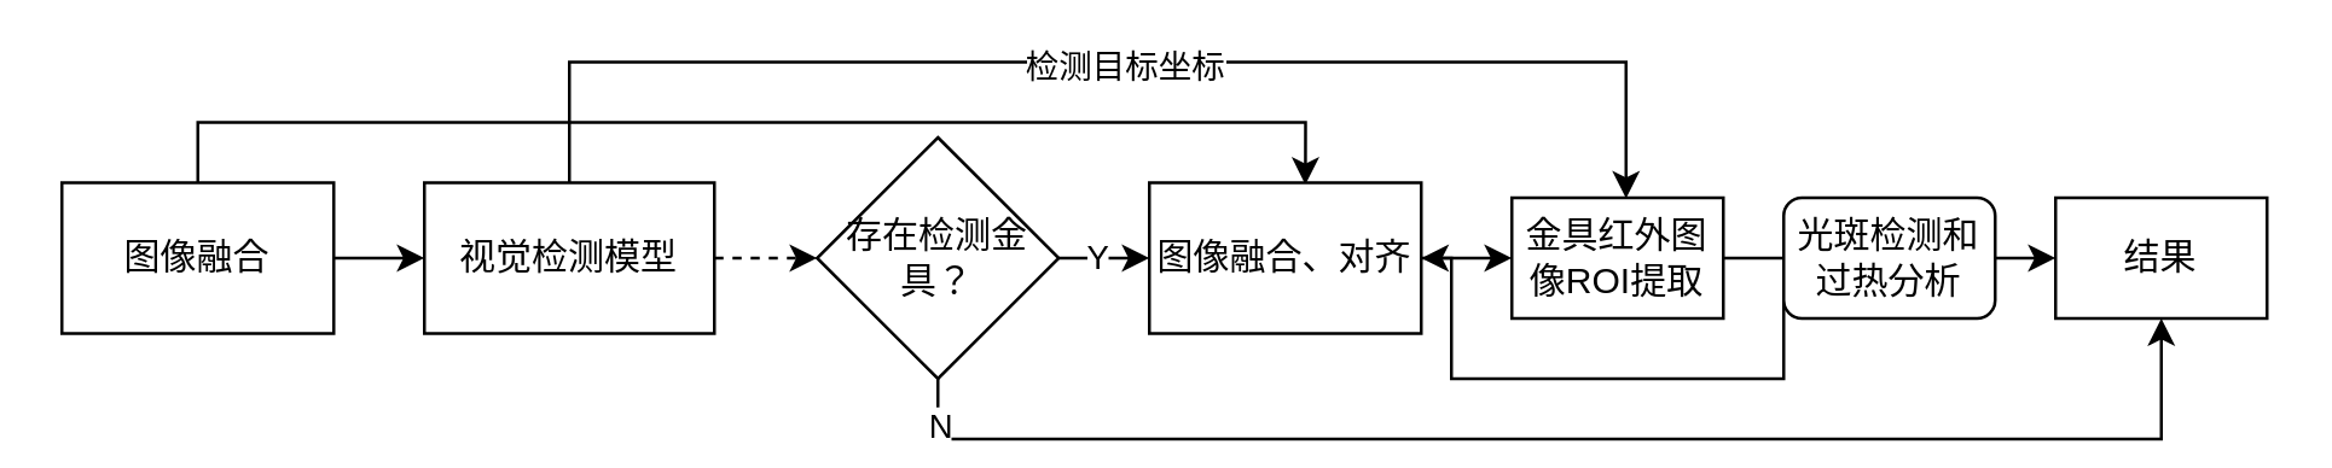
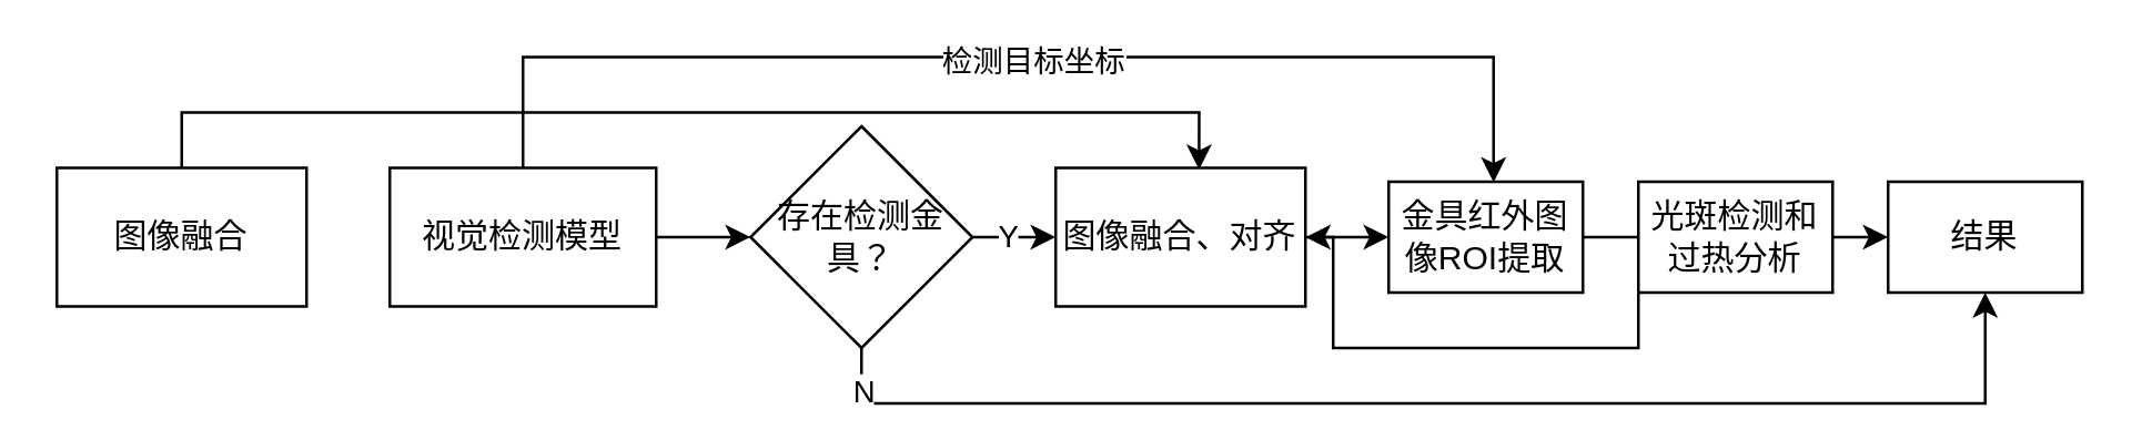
  <mxCell id="0" />
  <mxCell id="1" parent="0" />
- <mxCell id="2" style="edgeStyle=orthogonalEdgeStyle;rounded=0;orthogonalLoop=1;jettySize=auto;html=1;exitX=1;exitY=0.5;exitDx=0;exitDy=0;entryX=0;entryY=0.5;entryDx=0;entryDy=0;" edge="1" parent="1" source="4" target="8"><mxGeometry relative="1" as="geometry" /></mxCell>
  <mxCell id="3" style="edgeStyle=orthogonalEdgeStyle;rounded=0;orthogonalLoop=1;jettySize=auto;html=1;exitX=0.5;exitY=0;exitDx=0;exitDy=0;entryX=0.574;entryY=0.013;entryDx=0;entryDy=0;entryPerimeter=0;" edge="1" parent="1" source="4" target="15"><mxGeometry relative="1" as="geometry" /></mxCell>
  <mxCell id="4" value="图像融合" style="rounded=0;whiteSpace=wrap;html=1;" vertex="1" parent="1"><mxGeometry x="20" y="60" width="90" height="50" as="geometry" /></mxCell>
- <mxCell id="5" style="edgeStyle=orthogonalEdgeStyle;rounded=0;orthogonalLoop=1;jettySize=auto;html=1;exitX=1;exitY=0.5;exitDx=0;exitDy=0;entryX=0;entryY=0.5;entryDx=0;entryDy=0;dashed=1;" edge="1" parent="1" source="8" target="13"><mxGeometry relative="1" as="geometry" /></mxCell>
+ <mxCell id="5" style="edgeStyle=orthogonalEdgeStyle;rounded=0;orthogonalLoop=1;jettySize=auto;html=1;exitX=1;exitY=0.5;exitDx=0;exitDy=0;entryX=0;entryY=0.5;entryDx=0;entryDy=0;" edge="1" parent="1" source="8" target="13"><mxGeometry relative="1" as="geometry" /></mxCell>
  <mxCell id="6" style="edgeStyle=orthogonalEdgeStyle;rounded=0;orthogonalLoop=1;jettySize=auto;html=1;exitX=0.5;exitY=0;exitDx=0;exitDy=0;entryX=0.54;entryY=0.005;entryDx=0;entryDy=0;entryPerimeter=0;" edge="1" parent="1" source="8" target="17"><mxGeometry relative="1" as="geometry"><Array as="points"><mxPoint x="188" y="20" /><mxPoint x="538" y="20" /></Array></mxGeometry></mxCell>
  <mxCell id="7" value="检测目标坐标" style="edgeLabel;html=1;align=center;verticalAlign=middle;resizable=0;points=[];" vertex="1" connectable="0" parent="6"><mxGeometry x="0.023" y="-1" relative="1" as="geometry"><mxPoint as="offset" /></mxGeometry></mxCell>
  <mxCell id="8" value="视觉检测模型" style="rounded=0;whiteSpace=wrap;html=1;" vertex="1" parent="1"><mxGeometry x="140" y="60" width="96" height="50" as="geometry" /></mxCell>
  <mxCell id="9" style="edgeStyle=orthogonalEdgeStyle;rounded=0;orthogonalLoop=1;jettySize=auto;html=1;exitX=1;exitY=0.5;exitDx=0;exitDy=0;entryX=0;entryY=0.5;entryDx=0;entryDy=0;" edge="1" parent="1" source="13" target="15"><mxGeometry relative="1" as="geometry" /></mxCell>
  <mxCell id="10" value="Y" style="edgeLabel;html=1;align=center;verticalAlign=middle;resizable=0;points=[];" vertex="1" connectable="0" parent="9"><mxGeometry x="-0.222" y="1" relative="1" as="geometry"><mxPoint as="offset" /></mxGeometry></mxCell>
  <mxCell id="11" style="edgeStyle=orthogonalEdgeStyle;rounded=0;orthogonalLoop=1;jettySize=auto;html=1;exitX=0.5;exitY=1;exitDx=0;exitDy=0;entryX=0.5;entryY=1;entryDx=0;entryDy=0;" edge="1" parent="1" source="13" target="20"><mxGeometry relative="1" as="geometry" /></mxCell>
  <mxCell id="12" value="N" style="edgeLabel;html=1;align=center;verticalAlign=middle;resizable=0;points=[];" vertex="1" connectable="0" parent="11"><mxGeometry x="-0.79" y="1" relative="1" as="geometry"><mxPoint x="-29" y="-4" as="offset" /></mxGeometry></mxCell>
  <mxCell id="13" value="存在检测金具？" style="rhombus;whiteSpace=wrap;html=1;" vertex="1" parent="1"><mxGeometry x="270" y="45" width="80" height="80" as="geometry" /></mxCell>
  <mxCell id="14" style="edgeStyle=orthogonalEdgeStyle;rounded=0;orthogonalLoop=1;jettySize=auto;html=1;exitX=1;exitY=0.5;exitDx=0;exitDy=0;entryX=0;entryY=0.5;entryDx=0;entryDy=0;" edge="1" parent="1" source="15"><mxGeometry relative="1" as="geometry"><mxPoint x="500" y="85" as="targetPoint" /></mxGeometry></mxCell>
  <mxCell id="15" value="图像融合、对齐" style="rounded=0;whiteSpace=wrap;html=1;" vertex="1" parent="1"><mxGeometry x="380" y="60" width="90" height="50" as="geometry" /></mxCell>
  <mxCell id="16" style="edgeStyle=orthogonalEdgeStyle;rounded=0;orthogonalLoop=1;jettySize=auto;html=1;exitX=1;exitY=0.5;exitDx=0;exitDy=0;" edge="1" parent="1" source="17" target="15"><mxGeometry relative="1" as="geometry" /></mxCell>
  <mxCell id="17" value="金具红外图像ROI提取" style="rounded=0;whiteSpace=wrap;html=1;" vertex="1" parent="1"><mxGeometry x="500" y="65" width="70" height="40" as="geometry" /></mxCell>
  <mxCell id="18" style="edgeStyle=orthogonalEdgeStyle;rounded=0;orthogonalLoop=1;jettySize=auto;html=1;exitX=1;exitY=0.5;exitDx=0;exitDy=0;entryX=0;entryY=0.5;entryDx=0;entryDy=0;" edge="1" parent="1" source="19" target="20"><mxGeometry relative="1" as="geometry" /></mxCell>
- <mxCell id="19" value="光斑检测和过热分析" style="whiteSpace=wrap;html=1;rounded=1;" vertex="1" parent="1"><mxGeometry x="590" y="65" width="70" height="40" as="geometry" /></mxCell>
+ <mxCell id="19" value="光斑检测和过热分析" style="rounded=0;whiteSpace=wrap;html=1;" vertex="1" parent="1"><mxGeometry x="590" y="65" width="70" height="40" as="geometry" /></mxCell>
  <mxCell id="20" value="结果" style="rounded=0;whiteSpace=wrap;html=1;" vertex="1" parent="1"><mxGeometry x="680" y="65" width="70" height="40" as="geometry" /></mxCell>
